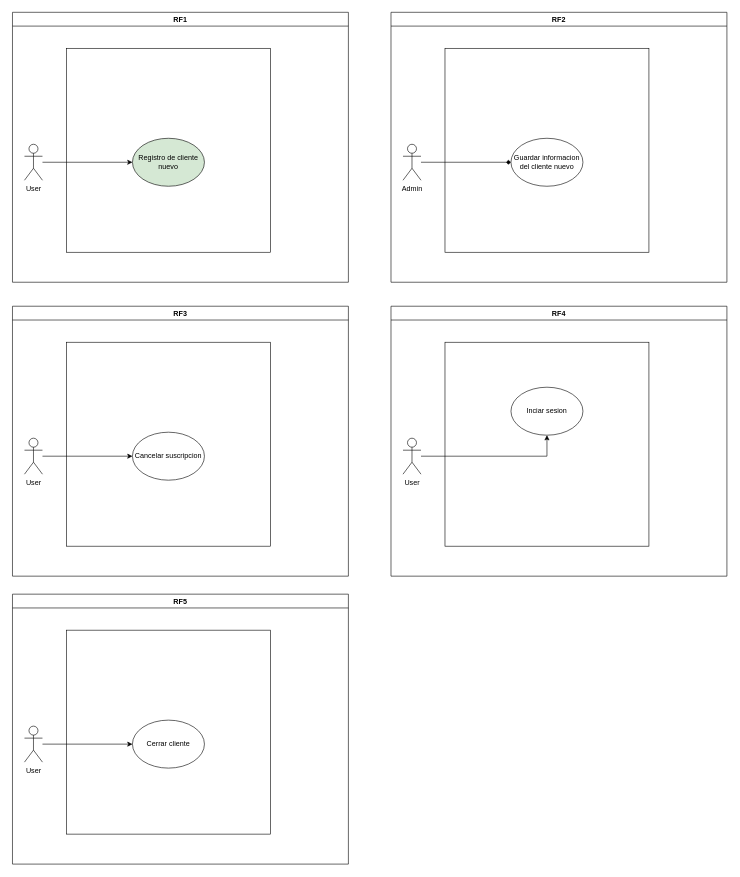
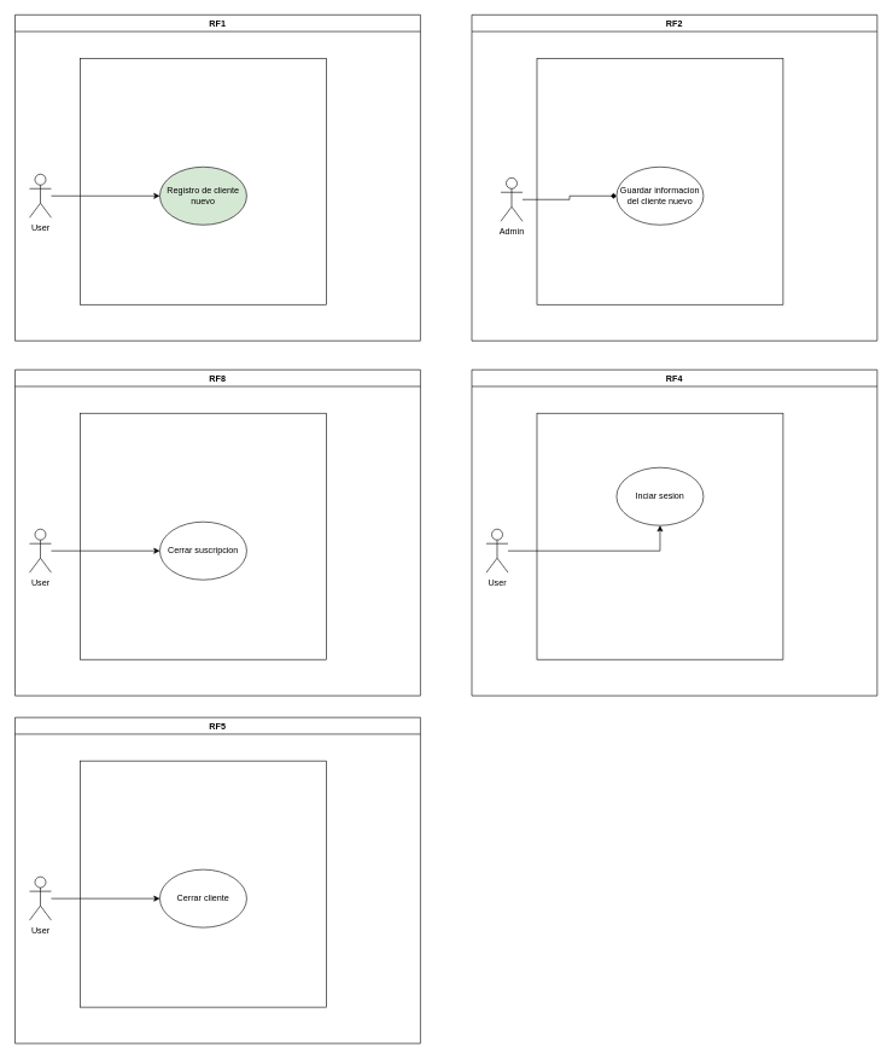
  <mxCell id="0" />
  <mxCell id="1" parent="0" />
  <mxCell id="2" value="RF1" style="swimlane;" vertex="1" parent="1"><mxGeometry x="20" y="20" width="560" height="450" as="geometry" /></mxCell>
  <mxCell id="3" value="" style="whiteSpace=wrap;html=1;aspect=fixed;" vertex="1" parent="2"><mxGeometry x="90" y="60" width="340" height="340" as="geometry" /></mxCell>
  <mxCell id="4" style="edgeStyle=orthogonalEdgeStyle;rounded=0;orthogonalLoop=1;jettySize=auto;html=1;" edge="1" parent="2" source="5" target="6"><mxGeometry relative="1" as="geometry" /></mxCell>
  <mxCell id="5" value="User" style="shape=umlActor;verticalLabelPosition=bottom;verticalAlign=top;html=1;outlineConnect=0;" vertex="1" parent="2"><mxGeometry x="20" y="220" width="30" height="60" as="geometry" /></mxCell>
  <mxCell id="6" value="Registro de cliente nuevo" style="ellipse;whiteSpace=wrap;html=1;fillColor=#d5e8d4;" vertex="1" parent="2"><mxGeometry x="200" y="210" width="120" height="80" as="geometry" /></mxCell>
  <mxCell id="7" value="RF2" style="swimlane;" vertex="1" parent="1"><mxGeometry x="651" y="20" width="560" height="450" as="geometry" /></mxCell>
  <mxCell id="8" value="" style="whiteSpace=wrap;html=1;aspect=fixed;" vertex="1" parent="7"><mxGeometry x="90" y="60" width="340" height="340" as="geometry" /></mxCell>
  <mxCell id="9" style="edgeStyle=orthogonalEdgeStyle;rounded=0;orthogonalLoop=1;jettySize=auto;html=1;endArrow=diamond;" edge="1" parent="7" source="10" target="11"><mxGeometry relative="1" as="geometry" /></mxCell>
- <mxCell id="10" value="Admin" style="shape=umlActor;verticalLabelPosition=bottom;verticalAlign=top;html=1;outlineConnect=0;" vertex="1" parent="7"><mxGeometry x="20" y="220" width="30" height="60" as="geometry" /></mxCell>
+ <mxCell id="10" value="Admin" style="shape=umlActor;verticalLabelPosition=bottom;verticalAlign=top;html=1;outlineConnect=0;" vertex="1" parent="7"><mxGeometry x="40" y="225" width="30" height="60" as="geometry" /></mxCell>
  <mxCell id="11" value="Guardar informacion del cliente nuevo" style="ellipse;whiteSpace=wrap;html=1;" vertex="1" parent="7"><mxGeometry x="200" y="210" width="120" height="80" as="geometry" /></mxCell>
- <mxCell id="12" value="RF3" style="swimlane;" vertex="1" parent="1"><mxGeometry x="20" y="510" width="560" height="450" as="geometry" /></mxCell>
+ <mxCell id="12" value="RF8" style="swimlane;" vertex="1" parent="1"><mxGeometry x="20" y="510" width="560" height="450" as="geometry" /></mxCell>
  <mxCell id="13" value="" style="whiteSpace=wrap;html=1;aspect=fixed;" vertex="1" parent="12"><mxGeometry x="90" y="60" width="340" height="340" as="geometry" /></mxCell>
  <mxCell id="14" style="edgeStyle=orthogonalEdgeStyle;rounded=0;orthogonalLoop=1;jettySize=auto;html=1;" edge="1" parent="12" source="15" target="16"><mxGeometry relative="1" as="geometry" /></mxCell>
  <mxCell id="15" value="User" style="shape=umlActor;verticalLabelPosition=bottom;verticalAlign=top;html=1;outlineConnect=0;" vertex="1" parent="12"><mxGeometry x="20" y="220" width="30" height="60" as="geometry" /></mxCell>
- <mxCell id="16" value="Cancelar suscripcion" style="ellipse;whiteSpace=wrap;html=1;" vertex="1" parent="12"><mxGeometry x="200" y="210" width="120" height="80" as="geometry" /></mxCell>
+ <mxCell id="16" value="Cerrar suscripcion" style="ellipse;whiteSpace=wrap;html=1;" vertex="1" parent="12"><mxGeometry x="200" y="210" width="120" height="80" as="geometry" /></mxCell>
  <mxCell id="17" value="RF4" style="swimlane;" vertex="1" parent="1"><mxGeometry x="651" y="510" width="560" height="450" as="geometry" /></mxCell>
  <mxCell id="18" value="" style="whiteSpace=wrap;html=1;aspect=fixed;" vertex="1" parent="17"><mxGeometry x="90" y="60" width="340" height="340" as="geometry" /></mxCell>
  <mxCell id="19" style="edgeStyle=orthogonalEdgeStyle;rounded=0;orthogonalLoop=1;jettySize=auto;html=1;" edge="1" parent="17" source="20" target="21"><mxGeometry relative="1" as="geometry" /></mxCell>
  <mxCell id="20" value="User" style="shape=umlActor;verticalLabelPosition=bottom;verticalAlign=top;html=1;outlineConnect=0;" vertex="1" parent="17"><mxGeometry x="20" y="220" width="30" height="60" as="geometry" /></mxCell>
  <mxCell id="21" value="Inciar sesion" style="ellipse;whiteSpace=wrap;html=1;" vertex="1" parent="17"><mxGeometry x="200" y="135" width="120" height="80" as="geometry" /></mxCell>
  <mxCell id="22" value="RF5" style="swimlane;" vertex="1" parent="1"><mxGeometry x="20" y="990" width="560" height="450" as="geometry" /></mxCell>
  <mxCell id="23" value="" style="whiteSpace=wrap;html=1;aspect=fixed;" vertex="1" parent="22"><mxGeometry x="90" y="60" width="340" height="340" as="geometry" /></mxCell>
  <mxCell id="24" style="edgeStyle=orthogonalEdgeStyle;rounded=0;orthogonalLoop=1;jettySize=auto;html=1;" edge="1" parent="22" source="25" target="26"><mxGeometry relative="1" as="geometry" /></mxCell>
  <mxCell id="25" value="User" style="shape=umlActor;verticalLabelPosition=bottom;verticalAlign=top;html=1;outlineConnect=0;" vertex="1" parent="22"><mxGeometry x="20" y="220" width="30" height="60" as="geometry" /></mxCell>
  <mxCell id="26" value="Cerrar cliente" style="ellipse;whiteSpace=wrap;html=1;" vertex="1" parent="22"><mxGeometry x="200" y="210" width="120" height="80" as="geometry" /></mxCell>
